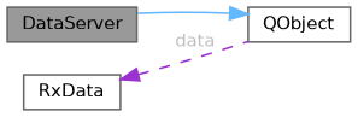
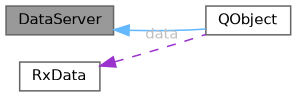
  digraph {
    rankdir=LR
    node [color=gray40 fillcolor=white fontname=Helvetica fontsize=10 shape=box style=filled]
    edge [dir=back fontname=Helvetica fontsize=10 labelfontname=Helvetica labelfontsize=10]
    n1 [fillcolor=grey60 fontcolor=black height=0.2 label=DataServer width=0.4]
    n2 [height=0.2 label=QObject width=0.4]
    n3 [height=0.2 label=RxData width=0.4]
-   n2 -> n1 [color=steelblue1 style=solid]
+   n1 -> n2 [color=steelblue1 style=solid]
    n3 -> n2 [color=darkorchid3 fontcolor=grey label=" data" style=dashed]
  }
